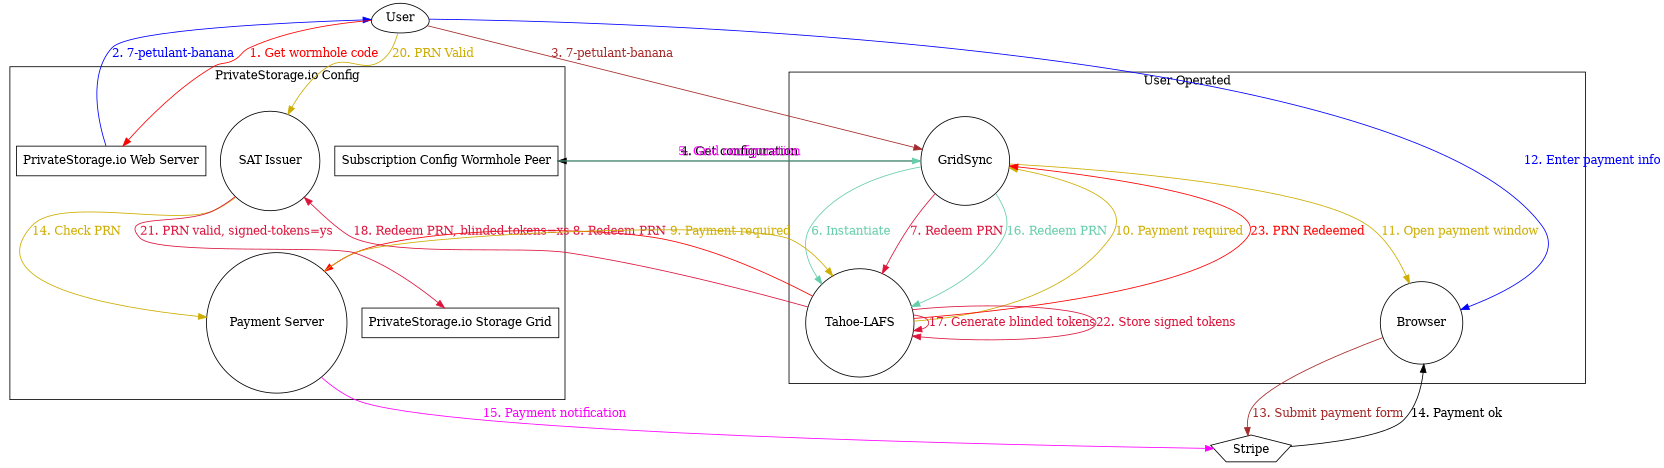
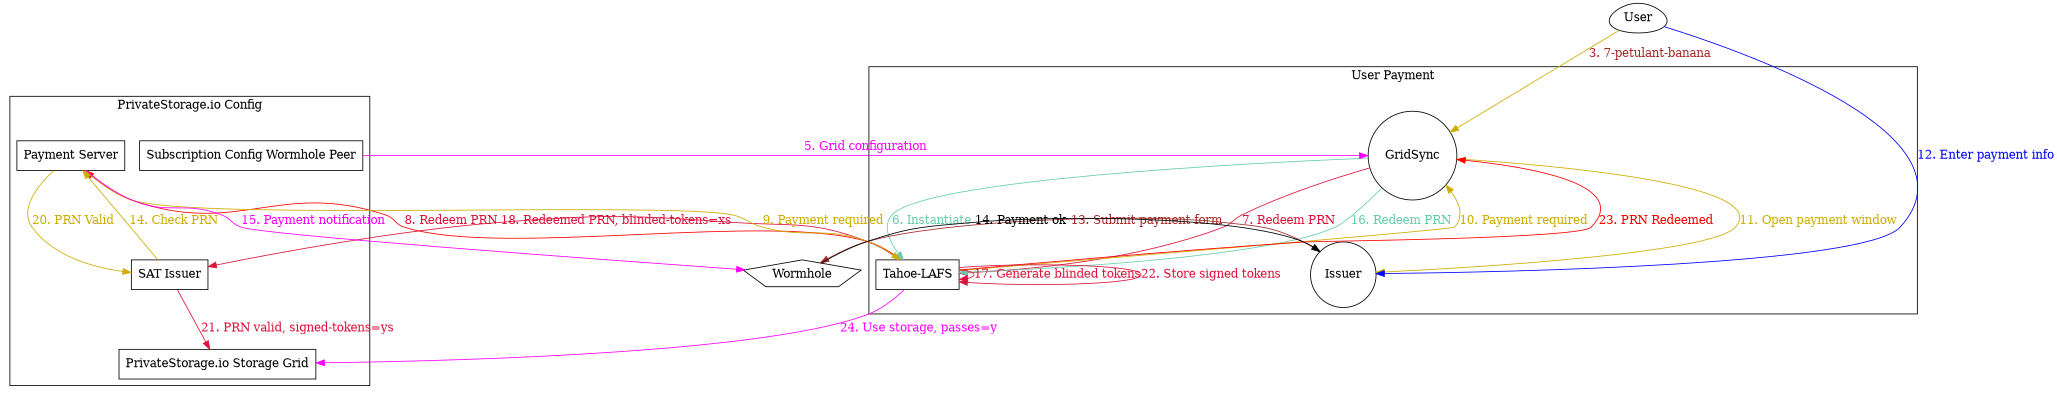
  digraph {
    rankdir=TB
    node [shape=box]
    edge [color=gold3 fontcolor=crimson]
    n1 [label=GridSync shape=circle]
-   n2 [label=Browser shape=circle]
-   n3 [label="Tahoe-LAFS" shape=circle]
-   n4 [label="PrivateStorage.io Web Server"]
+   n2 [label=Issuer shape=circle]
+   n3 [label="Tahoe-LAFS"]
    n5 [label="Subscription Config Wormhole Peer"]
-   n6 [label="Payment Server" shape=circle]
-   n7 [label="SAT Issuer" shape=circle]
+   n6 [label="Payment Server"]
+   n7 [label="SAT Issuer"]
    n8 [label="PrivateStorage.io Storage Grid"]
-   n9 [label=Stripe shape=pentagon]
+   n9 [label=Wormhole shape=pentagon]
    n10 [label=User shape=egg]
    subgraph cluster_1 {
-     label="User Operated"
+     label="User Payment"
      n1
      n2
      n3
    }
    subgraph cluster_2 {
      label="PrivateStorage.io Config"
-     n4
      n5
      n6
      n7
      n8
    }
    n1 -> n2 [fontcolor=gold3 label="11. Open payment window"]
    n1 -> n3 [color=aquamarine3 fontcolor=aquamarine3 label="6. Instantiate"]
    n1 -> n3 [color=crimson label="7. Redeem PRN"]
    n1 -> n3 [color=aquamarine3 fontcolor=aquamarine3 label="16. Redeem PRN"]
-   n1 -> n5 [color=black fontcolor=black label="4. Get configuration"]
    n2 -> n9 [color=brown fontcolor=brown label="13. Submit payment form"]
    n3 -> n1 [fontcolor=gold3 label="10. Payment required"]
    n3 -> n1 [color=red fontcolor=red label="23. PRN Redeemed"]
    n3 -> n3 [color=crimson label="17. Generate blinded tokens"]
    n3 -> n3 [color=crimson label="22. Store signed tokens"]
    n3 -> n6 [color=red label="8. Redeem PRN"]
-   n3 -> n7 [color=crimson label="18. Redeem PRN, blinded-tokens=xs"]
-   n4 -> n10 [color=blue fontcolor=blue label="2. 7-petulant-banana"]
-   n5 -> n1 [color=aquamarine3 fontcolor=magenta label="5. Grid configuration"]
+   n3 -> n7 [color=crimson label="18. Redeemed PRN, blinded-tokens=xs"]
+   n3 -> n8 [color=magenta fontcolor=magenta label="24. Use storage, passes=y"]
+   n5 -> n1 [color=magenta fontcolor=magenta label="5. Grid configuration"]
    n6 -> n3 [fontcolor=gold3 label="9. Payment required"]
-   n10 -> n7 [fontcolor=gold3 label="20. PRN Valid"]
+   n6 -> n7 [fontcolor=gold3 label="20. PRN Valid"]
    n6 -> n9 [color=magenta fontcolor=magenta label="15. Payment notification"]
    n7 -> n6 [fontcolor=gold3 label="14. Check PRN"]
    n7 -> n8 [color=crimson label="21. PRN valid, signed-tokens=ys"]
    n9 -> n2 [color=black fontcolor=black label="14. Payment ok"]
-   n10 -> n1 [color=brown fontcolor=brown label="3. 7-petulant-banana"]
+   n10 -> n1 [fontcolor=brown label="3. 7-petulant-banana"]
    n10 -> n2 [color=blue fontcolor=blue label="12. Enter payment info"]
-   n10 -> n4 [color=red fontcolor=red label="1. Get wormhole code"]
  }
